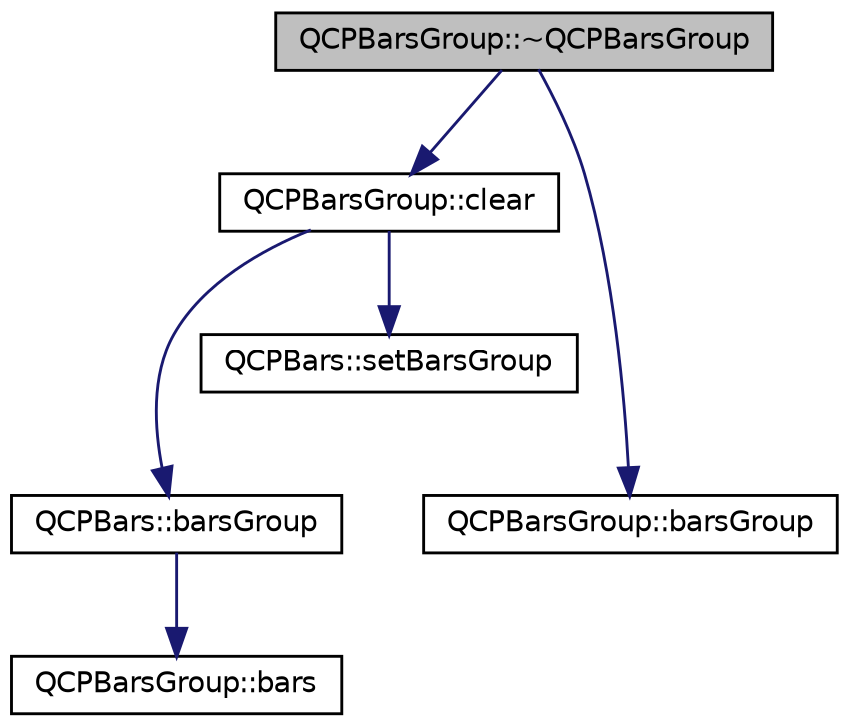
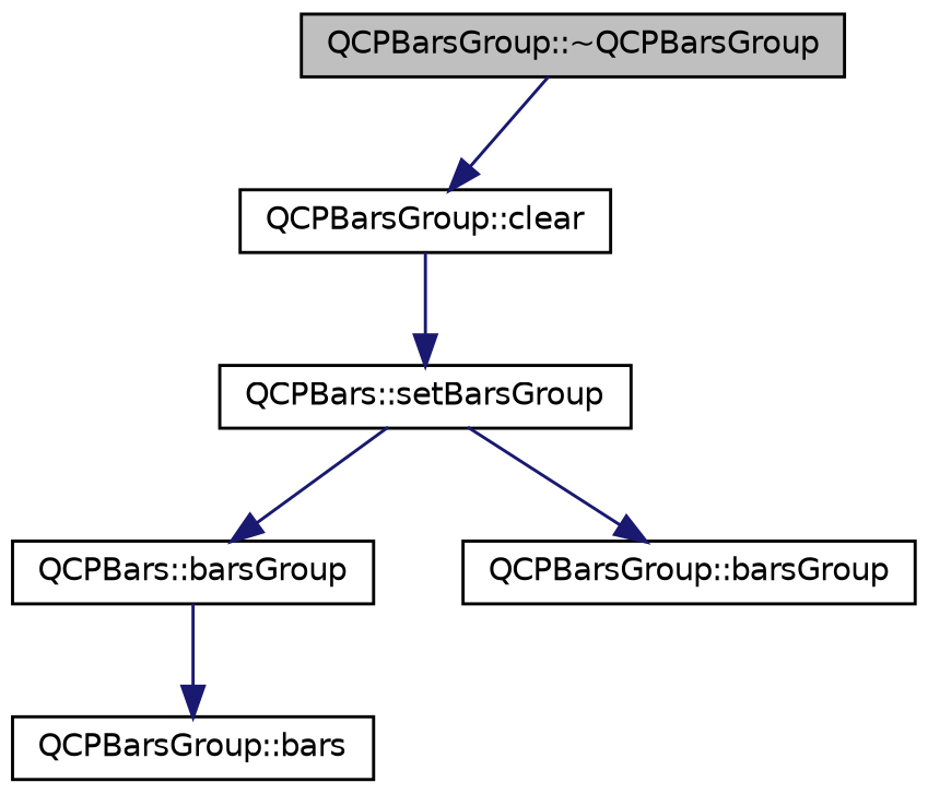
  digraph {
    rankdir=TB
    node [color=black fillcolor=white fontname=Helvetica fontsize=10 shape=record style=filled]
    edge [color=midnightblue fontname=Helvetica fontsize=10 labelfontname=Helvetica labelfontsize=10 style=solid]
    n1 [fillcolor=grey75 fontcolor=black height=0.2 label="QCPBarsGroup::~QCPBarsGroup" width=0.4]
    n2 [height=0.2 label="QCPBarsGroup::clear" width=0.4]
    n3 [height=0.2 label="QCPBars::setBarsGroup" width=0.4]
    n4 [height=0.2 label="QCPBarsGroup::bars" width=0.4]
    n5 [height=0.2 label="QCPBars::barsGroup" width=0.4]
    n6 [height=0.2 label="QCPBarsGroup::barsGroup" width=0.4]
    n1 -> n2
    n2 -> n3
-   n2 -> n5
-   n1 -> n6
+   n3 -> n5
+   n3 -> n6
    n5 -> n4
  }
